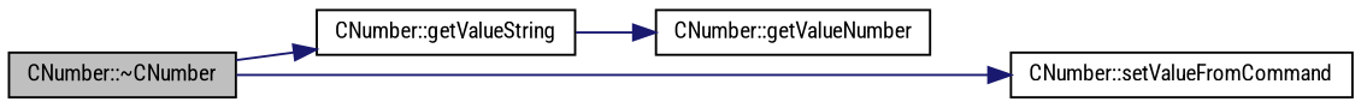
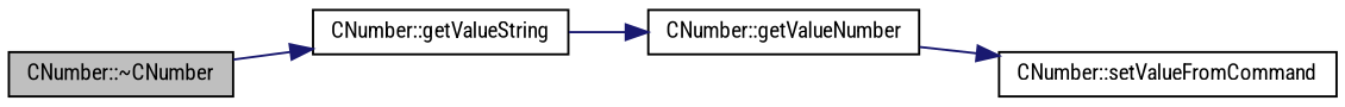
  digraph {
    fontname="Roboto Condensed"
    rankdir=LR
    node [color=black fillcolor=white fontname="Roboto Condensed" fontsize=10 shape=record style=filled]
    edge [color=midnightblue fontname="Roboto Condensed" fontsize=10 labelfontname=Helvetica labelfontsize=10 style=solid]
    n1 [fillcolor=grey75 fontcolor=black height=0.2 label="CNumber::~CNumber" width=0.4]
    n2 [height=0.2 label="CNumber::getValueString" width=0.4]
    n3 [height=0.2 label="CNumber::setValueFromCommand" width=0.4]
    n4 [height=0.2 label="CNumber::getValueNumber" width=0.4]
    n1 -> n2
-   n1 -> n3
+   n4 -> n3
    n2 -> n4
  }
